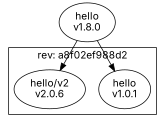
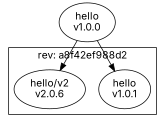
  digraph {
    fontname=Inter
    node [cluste=hello fontname=Inter]
    edge [fontname=Inter]
    n1 [label="hello\nv1.0.1"]
    n2 [label="hello/v2\nv2.0.6"]
-   n3 [label="hello\nv1.8.0" cluste=""]
+   n3 [label="hello\nv1.0.0" cluste=""]
    subgraph cluster_1 {
-     label="rev: a8f02ef988d2"
+     label="rev: a8f42ef988d2"
      n1
      n2
    }
    n3 -> n1
    n3 -> n2
  }
